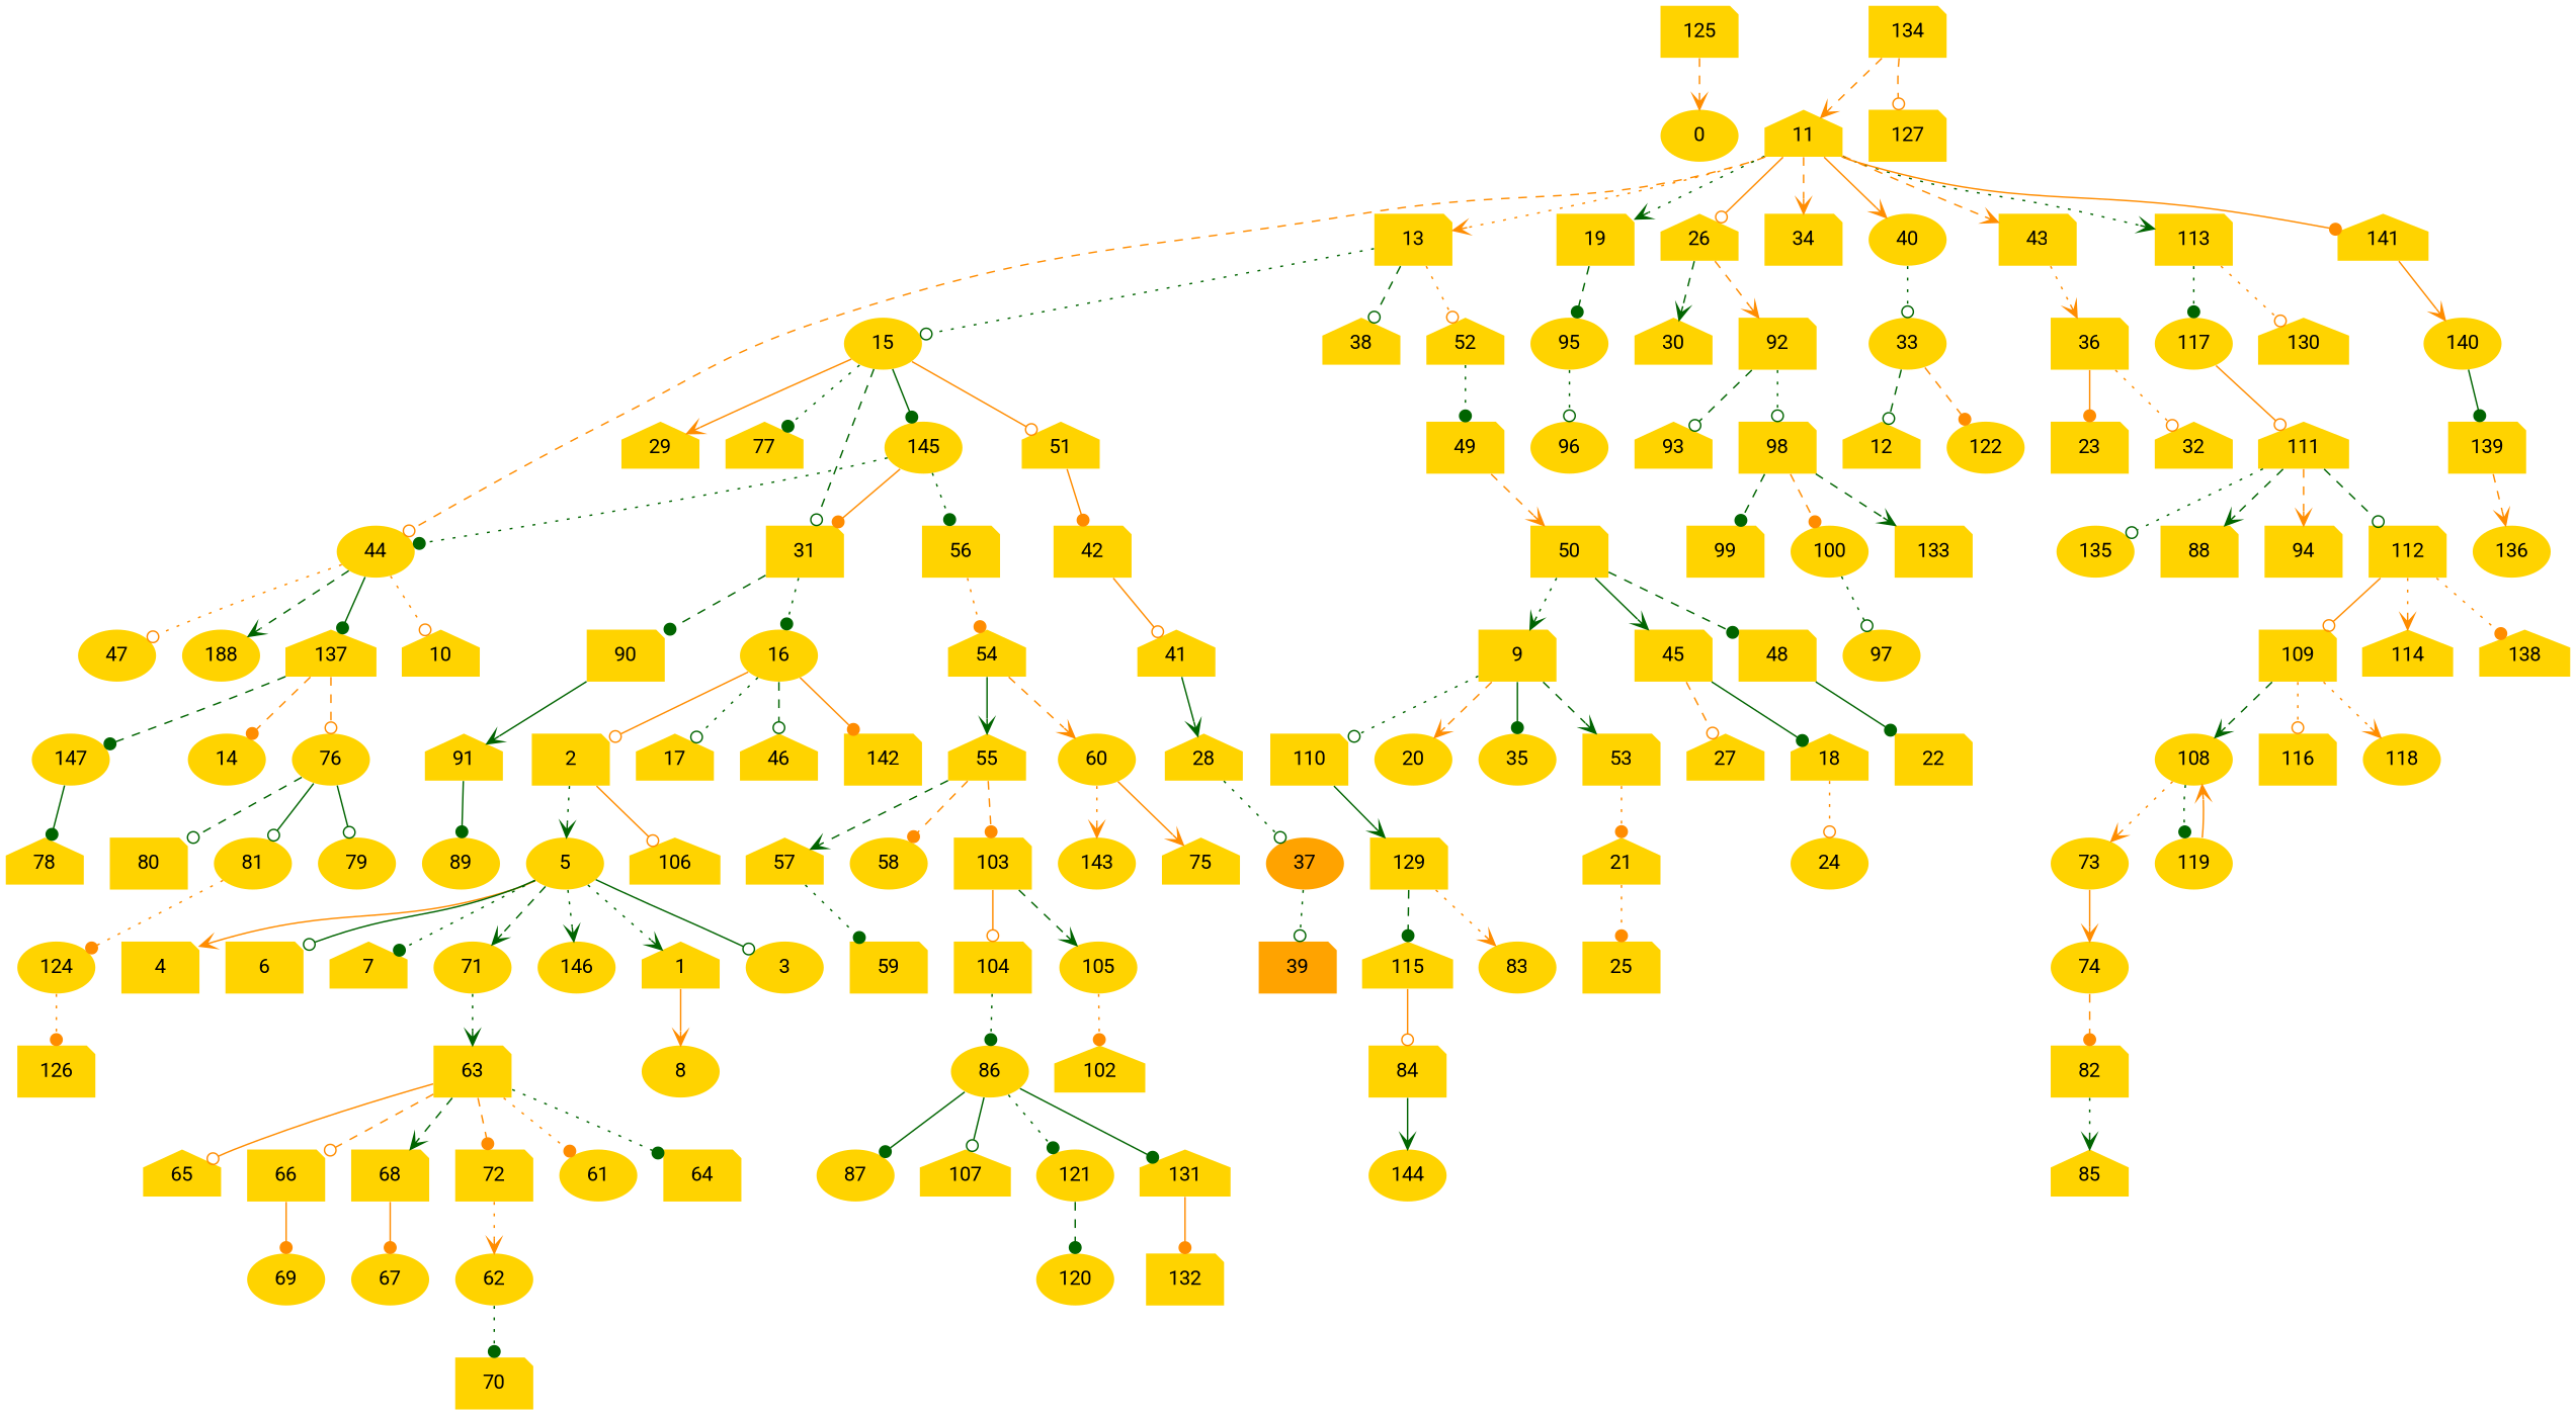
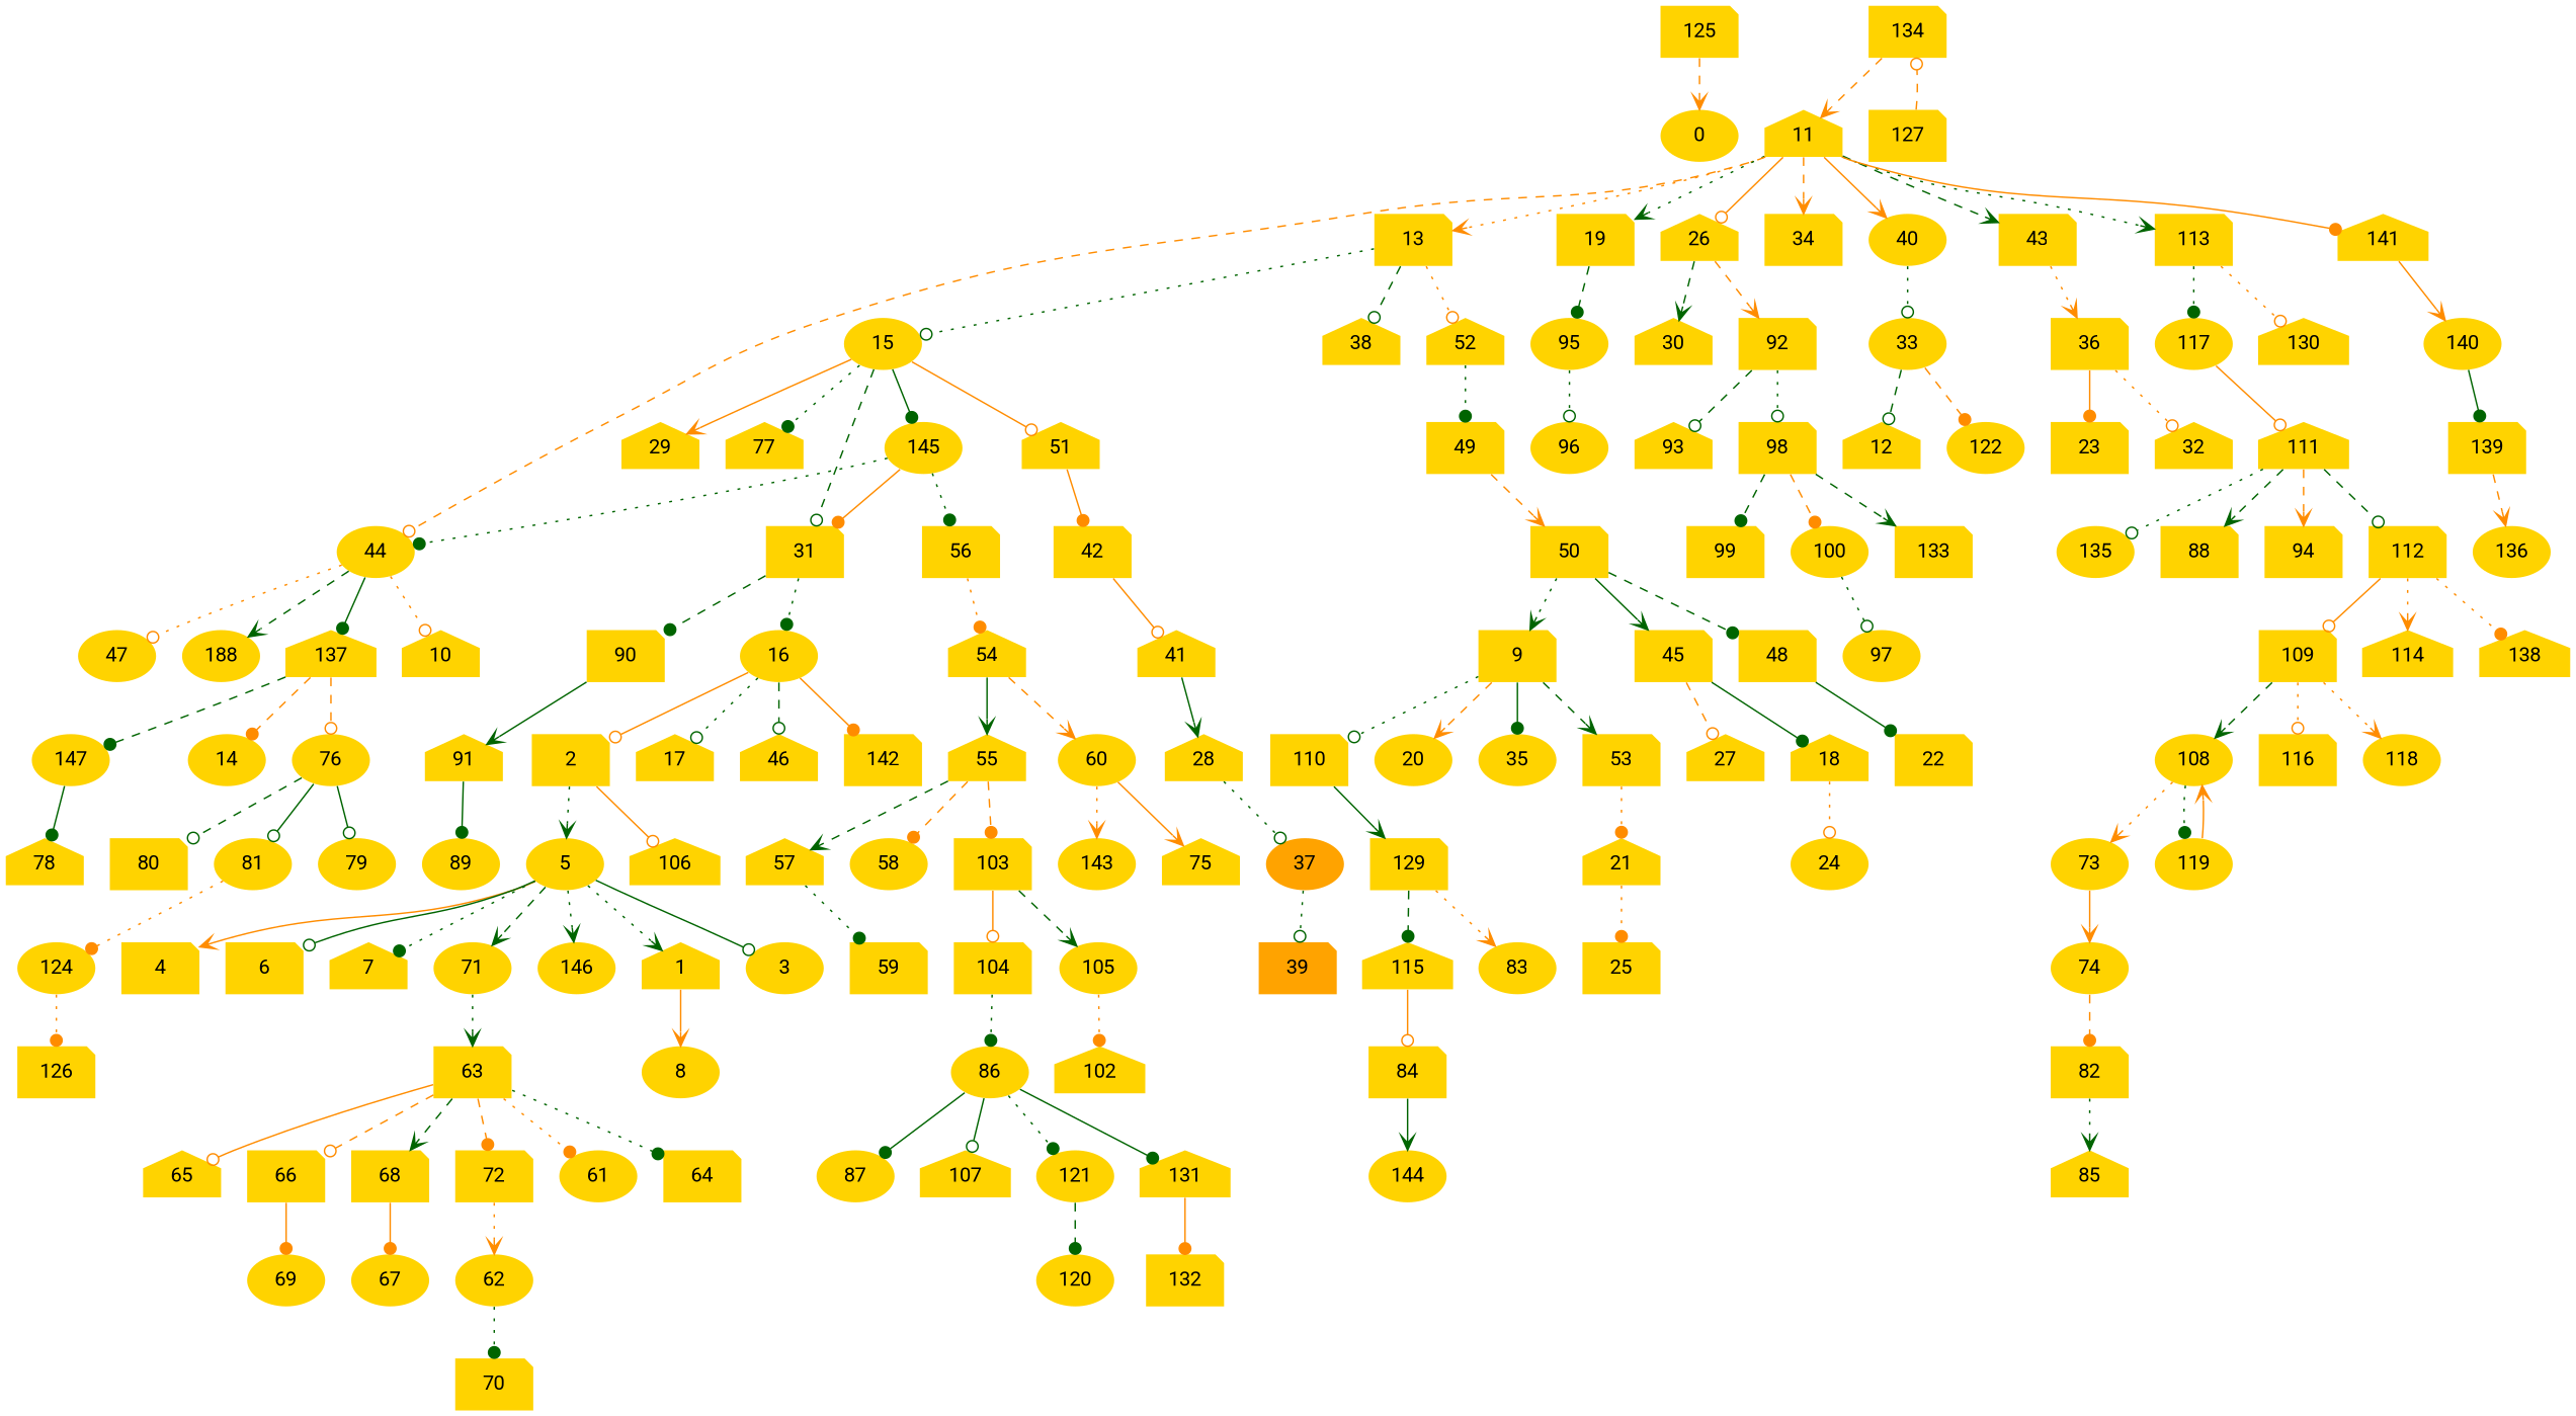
  digraph {
    fontname=Roboto
    node [color=purple fillcolor="#ffd300" fontname=Roboto penwidth=0 shape=ellipse style=filled]
    edge [arrowhead=dot color=darkgreen fontname=Roboto style=dotted]
    0 [color=blue]
    1 [color=blue shape=house]
    8
    2 [color=blue shape=note]
    5 [color=blue]
    106 [color=blue shape=house]
    3 [color=blue]
    4 [color=blue shape=note]
    6 [shape=note]
    7 [color=blue shape=house]
    71
    146 [color=blue]
    63 [color=blue shape=note]
    9 [color=blue shape=note]
    20 [color=blue]
    35 [color=blue]
    53 [color=blue shape=note]
    110 [shape=note]
    21 [shape=house]
    129 [color=blue shape=note]
    10 [color=blue shape=house]
    11 [color=blue shape=house]
    13 [shape=note]
    19 [shape=note]
    26 [color=blue shape=house]
    34 [color=blue shape=note]
    40
    43 [shape=note]
    44
    113 [shape=note]
    141 [shape=house]
    15
    38 [color=blue shape=house]
    52 [shape=house]
    95
    30 [color=blue shape=house]
    92 [color=blue shape=note]
    33
    36 [shape=note]
    47 [color=blue]
    n41 [label=188]
    137 [shape=house]
    117 [color=blue]
    130 [shape=house]
    140
    12 [shape=house]
    29 [color=blue shape=house]
    31 [shape=note]
    51 [shape=house]
    77 [shape=house]
    145 [color=blue]
    49 [color=blue shape=note]
    14 [color=blue]
    16
    90 [color=blue shape=note]
    42 [shape=note]
    56 [color=blue shape=note]
    17 [shape=house]
    46 [shape=house]
    142 [color=blue shape=note]
    18 [color=blue shape=house]
    24
    96 [color=blue]
    25 [color=blue shape=note]
    22 [color=blue shape=note]
    23 [shape=note]
    93 [shape=house]
    98 [color=blue shape=note]
    27 [shape=house]
    28 [color=blue shape=house]
    37 [fillcolor="#ffa300"]
    39 [fillcolor="#ffa300" shape=note]
    91 [shape=house]
    32 [color=blue shape=house]
    122 [color=blue]
    41 [shape=house]
    76 [color=blue]
    147
    45 [color=blue shape=note]
    48 [color=blue shape=note]
    50 [shape=note]
    54 [color=blue shape=house]
    55 [color=blue shape=house]
    60 [color=blue]
    57 [shape=house]
    58 [color=blue]
    103 [color=blue shape=note]
    75 [shape=house]
    143
    59 [shape=note]
    104 [color=blue shape=note]
    105
    61 [color=blue]
    70 [color=blue shape=note]
    62
    64 [shape=note]
    65 [shape=house]
    66 [shape=note]
    68 [shape=note]
    72 [shape=note]
    69
    67
    74 [color=blue]
    73
    82 [color=blue shape=note]
    85 [shape=house]
    79
    80 [shape=note]
    81
    124
    78 [color=blue shape=house]
    126 [color=blue shape=note]
    83 [color=blue]
    84 [shape=note]
    144
    86
    87
    107 [color=blue shape=house]
    121
    131 [color=blue shape=house]
    120
    132 [shape=note]
    88 [color=blue shape=note]
    89
    99 [shape=note]
    100 [color=blue]
    133 [color=blue shape=note]
    94 [shape=note]
    97 [color=blue]
    102 [color=blue shape=house]
    108 [color=blue]
    119 [color=blue]
    109 [color=blue shape=note]
    116 [color=blue shape=note]
    118
    115 [shape=house]
    111 [shape=house]
    112 [shape=note]
    135 [color=blue]
    114 [shape=house]
    138 [color=blue shape=house]
    125 [shape=note]
    127 [color=blue shape=note]
    134 [shape=note]
    139 [color=blue shape=note]
    136
    1 -> 8 [arrowhead=vee color=darkorange style=solid]
    2 -> 5 [arrowhead=vee]
    2 -> 106 [arrowhead=odot color=darkorange style=solid]
    5 -> 1 [arrowhead=vee]
    5 -> 3 [arrowhead=odot style=solid]
    5 -> 4 [arrowhead=vee color=darkorange style=solid]
    5 -> 6 [arrowhead=odot style=solid]
    5 -> 7
    5 -> 71 [arrowhead=vee style=dashed]
    5 -> 146 [arrowhead=vee]
    71 -> 63 [arrowhead=vee]
    63 -> 61 [color=darkorange]
    63 -> 64
    63 -> 65 [arrowhead=odot color=darkorange style=solid]
    63 -> 66 [arrowhead=odot color=darkorange style=dashed]
    63 -> 68 [arrowhead=vee style=dashed]
    63 -> 72 [color=darkorange style=dashed]
    9 -> 20 [arrowhead=vee color=darkorange style=dashed]
    9 -> 35 [style=solid]
    9 -> 53 [arrowhead=vee style=dashed]
    9 -> 110 [arrowhead=odot]
    53 -> 21 [color=darkorange]
    110 -> 129 [arrowhead=vee style=solid]
    21 -> 25 [color=darkorange]
    129 -> 83 [arrowhead=vee color=darkorange]
    129 -> 115 [style=dashed]
    11 -> 13 [arrowhead=vee color=darkorange]
    11 -> 19 [arrowhead=vee]
    11 -> 26 [arrowhead=odot color=darkorange style=solid]
    11 -> 34 [arrowhead=vee color=darkorange style=dashed]
    11 -> 40 [arrowhead=vee color=darkorange style=solid]
-   11 -> 43 [arrowhead=vee color=darkorange style=dashed]
+   11 -> 43 [arrowhead=vee style=dashed]
    11 -> 44 [arrowhead=odot color=darkorange style=dashed]
    11 -> 113 [arrowhead=vee]
    11 -> 141 [color=darkorange style=solid]
    13 -> 15 [arrowhead=odot]
    13 -> 38 [arrowhead=odot style=dashed]
    13 -> 52 [arrowhead=odot color=darkorange]
    19 -> 95 [style=dashed]
    26 -> 30 [arrowhead=vee style=dashed]
    26 -> 92 [arrowhead=vee color=darkorange style=dashed]
    40 -> 33 [arrowhead=odot]
    43 -> 36 [arrowhead=vee color=darkorange]
    44 -> 10 [arrowhead=odot color=darkorange]
    44 -> 47 [arrowhead=odot color=darkorange]
    44 -> n41 [arrowhead=vee style=dashed]
    44 -> 137 [style=solid]
    113 -> 117
    113 -> 130 [arrowhead=odot color=darkorange]
    141 -> 140 [arrowhead=vee color=darkorange style=solid]
    15 -> 29 [arrowhead=vee color=darkorange style=solid]
    15 -> 31 [arrowhead=odot style=dashed]
    15 -> 51 [arrowhead=odot color=darkorange style=solid]
    15 -> 77
    15 -> 145 [style=solid]
    52 -> 49
    95 -> 96 [arrowhead=odot]
    92 -> 93 [arrowhead=odot style=dashed]
    92 -> 98 [arrowhead=odot]
    33 -> 12 [arrowhead=odot style=dashed]
    33 -> 122 [color=darkorange style=dashed]
    36 -> 23 [color=darkorange style=solid]
    36 -> 32 [arrowhead=odot color=darkorange]
    137 -> 14 [color=darkorange style=dashed]
    137 -> 76 [arrowhead=odot color=darkorange style=dashed]
    137 -> 147 [style=dashed]
    117 -> 111 [arrowhead=odot color=darkorange style=solid]
    140 -> 139 [style=solid]
    31 -> 16
    31 -> 90 [style=dashed]
    51 -> 42 [color=darkorange style=solid]
    145 -> 44
    145 -> 31 [color=darkorange style=solid]
    145 -> 56
    49 -> 50 [arrowhead=vee color=darkorange style=dashed]
    16 -> 2 [arrowhead=odot color=darkorange style=solid]
    16 -> 17 [arrowhead=odot]
    16 -> 46 [arrowhead=odot style=dashed]
    16 -> 142 [color=darkorange style=solid]
    90 -> 91 [arrowhead=vee style=solid]
    42 -> 41 [arrowhead=odot color=darkorange style=solid]
    56 -> 54 [color=darkorange]
    18 -> 24 [arrowhead=odot color=darkorange]
    98 -> 99 [style=dashed]
    98 -> 100 [color=darkorange style=dashed]
    98 -> 133 [arrowhead=vee style=dashed]
    28 -> 37 [arrowhead=odot]
    37 -> 39 [arrowhead=odot]
    91 -> 89 [style=solid]
    41 -> 28 [arrowhead=vee style=solid]
    76 -> 79 [arrowhead=odot style=solid]
    76 -> 80 [arrowhead=odot style=dashed]
    76 -> 81 [arrowhead=odot style=solid]
    147 -> 78 [style=solid]
    45 -> 18 [style=solid]
    45 -> 27 [arrowhead=odot color=darkorange style=dashed]
    48 -> 22 [style=solid]
    50 -> 9 [arrowhead=vee]
    50 -> 45 [arrowhead=vee style=solid]
    50 -> 48 [style=dashed]
    54 -> 55 [arrowhead=vee style=solid]
    54 -> 60 [arrowhead=vee color=darkorange style=dashed]
    55 -> 57 [arrowhead=vee style=dashed]
    55 -> 58 [color=darkorange style=dashed]
    55 -> 103 [color=darkorange style=dashed]
    60 -> 75 [arrowhead=vee color=darkorange style=solid]
    60 -> 143 [arrowhead=vee color=darkorange]
    57 -> 59
    103 -> 104 [arrowhead=odot color=darkorange style=solid]
    103 -> 105 [arrowhead=vee style=dashed]
    104 -> 86
    105 -> 102 [color=darkorange]
    62 -> 70
    66 -> 69 [color=darkorange style=solid]
    68 -> 67 [color=darkorange style=solid]
    72 -> 62 [arrowhead=vee color=darkorange]
    74 -> 82 [color=darkorange style=dashed]
    73 -> 74 [arrowhead=vee color=darkorange style=solid]
    82 -> 85 [arrowhead=vee]
    81 -> 124 [color=darkorange]
    124 -> 126 [color=darkorange]
    84 -> 144 [arrowhead=vee style=solid]
    86 -> 87 [style=solid]
    86 -> 107 [arrowhead=odot style=solid]
    86 -> 121
    86 -> 131 [style=solid]
    121 -> 120 [style=dashed]
    131 -> 132 [color=darkorange style=solid]
    100 -> 97 [arrowhead=odot]
    108 -> 73 [arrowhead=vee color=darkorange]
    108 -> 119
    119 -> 108 [arrowhead=vee color=darkorange style=solid]
    109 -> 108 [arrowhead=vee style=dashed]
    109 -> 116 [arrowhead=odot color=darkorange]
    109 -> 118 [arrowhead=vee color=darkorange]
    115 -> 84 [arrowhead=odot color=darkorange style=solid]
    111 -> 88 [arrowhead=vee style=dashed]
    111 -> 94 [arrowhead=vee color=darkorange style=dashed]
    111 -> 112 [arrowhead=odot style=dashed]
    111 -> 135 [arrowhead=odot]
    112 -> 109 [arrowhead=odot color=darkorange style=solid]
    112 -> 114 [arrowhead=vee color=darkorange]
    112 -> 138 [color=darkorange]
    125 -> 0 [arrowhead=vee color=darkorange style=dashed]
    134 -> 11 [arrowhead=vee color=darkorange style=dashed]
-   134 -> 127 [arrowhead=odot color=darkorange style=dashed]
+   127 -> 134 [arrowhead=odot color=darkorange style=dashed]
    139 -> 136 [arrowhead=vee color=darkorange style=dashed]
  }
